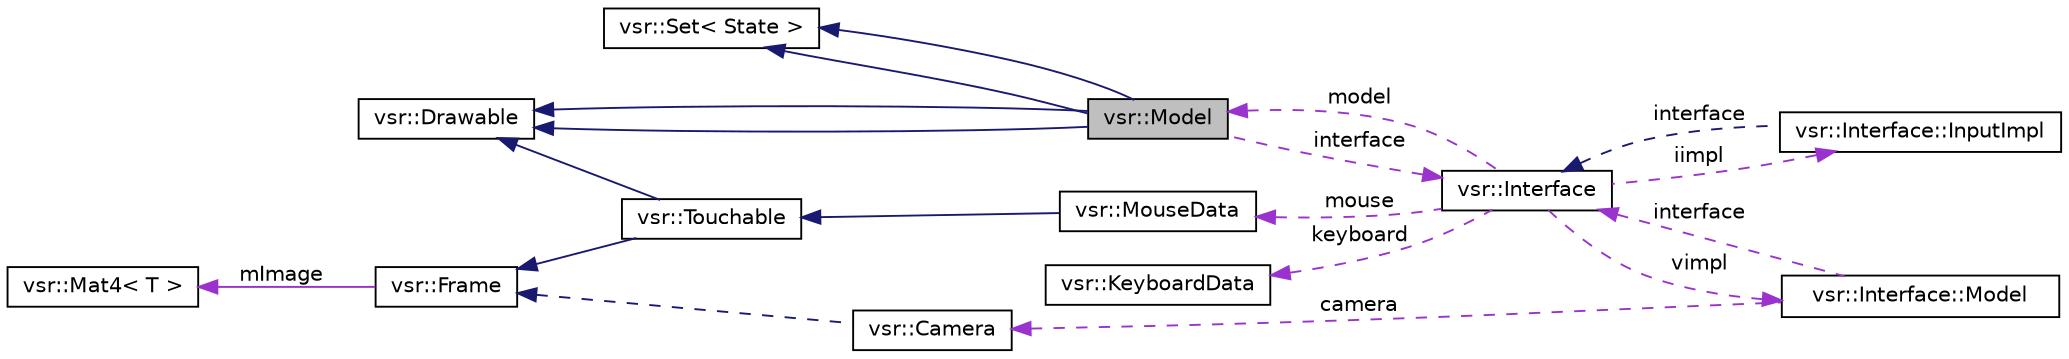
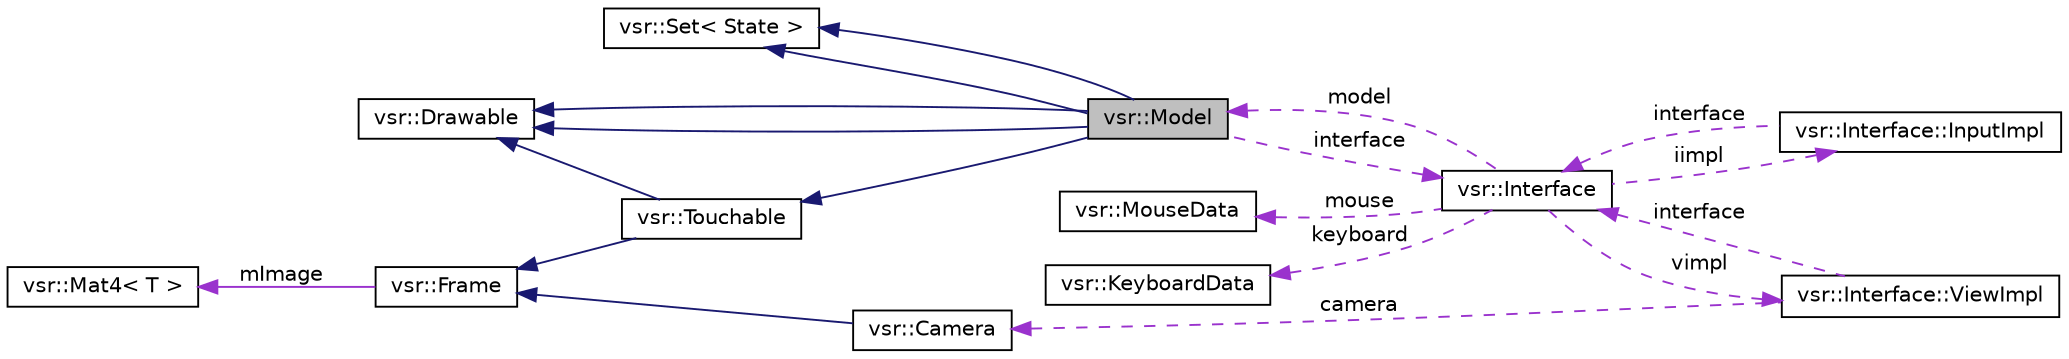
  digraph {
    rankdir=LR
    node [color=black fillcolor=white fontname=Helvetica fontsize=11 shape=record style=filled]
    edge [color=darkorchid3 dir=back fontname=Helvetica fontsize=11 labelfontname=Helvetica labelfontsize=11 style=dashed]
    n1 [fillcolor=grey75 fontcolor=black height=0.2 label="vsr::Model" width=0.4]
    n2 [height=0.2 label="vsr::Interface" width=0.4]
    n3 [height=0.2 label="vsr::Interface::InputImpl" width=0.4]
-   n4 [height=0.2 label="vsr::Interface::Model" width=0.4]
+   n4 [height=0.2 label="vsr::Interface::ViewImpl" width=0.4]
    n5 [height=0.2 label="vsr::Set\< State \>" width=0.4]
    n6 [height=0.2 label="vsr::Drawable" width=0.4]
    n7 [height=0.2 label="vsr::Touchable" width=0.4]
    n8 [height=0.2 label="vsr::Frame" width=0.4]
    n9 [height=0.2 label="vsr::Camera" width=0.4]
    n10 [height=0.2 label="vsr::MouseData" width=0.4]
    n11 [height=0.2 label="vsr::KeyboardData" width=0.4]
    n12 [height=0.2 label="vsr::Mat4\< T \>" width=0.4]
    n1 -> n2 [label=" model"]
    n2 -> n1 [label=" interface"]
-   n2 -> n3 [color=midnightblue label=" interface"]
+   n2 -> n3 [label=" interface"]
    n2 -> n4 [label=" interface"]
    n3 -> n2 [label=" iimpl"]
    n4 -> n2 [label=" vimpl"]
    n5 -> n1 [color=midnightblue style=solid]
    n5 -> n1 [color=midnightblue style=solid]
    n6 -> n1 [color=midnightblue style=solid]
    n6 -> n1 [color=midnightblue style=solid]
    n6 -> n7 [color=midnightblue style=solid]
-   n7 -> n10 [color=midnightblue style=solid]
+   n7 -> n1 [color=midnightblue style=solid]
    n8 -> n7 [color=midnightblue style=solid]
-   n8 -> n9 [color=midnightblue]
+   n8 -> n9 [color=midnightblue style=solid]
    n9 -> n4 [label=" camera"]
    n10 -> n2 [label=" mouse"]
    n11 -> n2 [label=" keyboard"]
    n12 -> n8 [label=" mImage" style=solid]
  }
